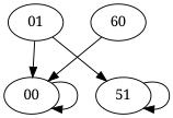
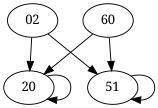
  digraph {
    fontname="Noto Serif"
    node [fontname="Noto Serif"]
    edge [fontname="Noto Serif"]
-   00
-   01
+   00 [label=20]
+   01 [label=02]
    n3 [label=51]
    n4 [label=60]
    00 -> 00
    01 -> 00
    01 -> n3
    n3 -> n3
    n4 -> 00
+   n4 -> n3
  }
